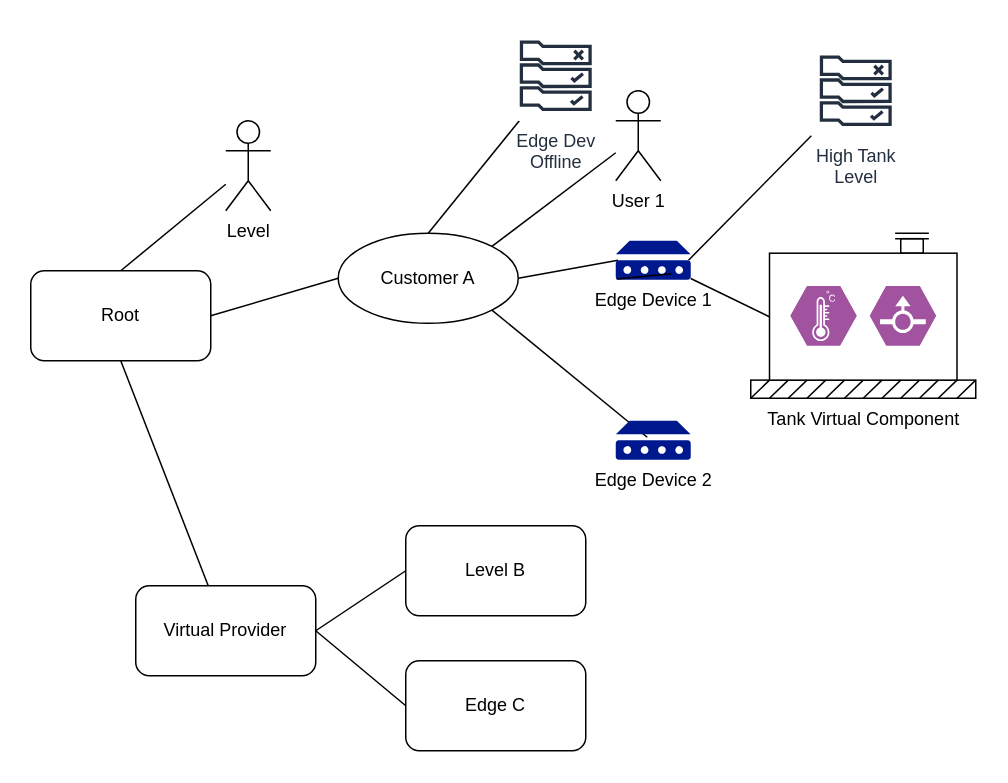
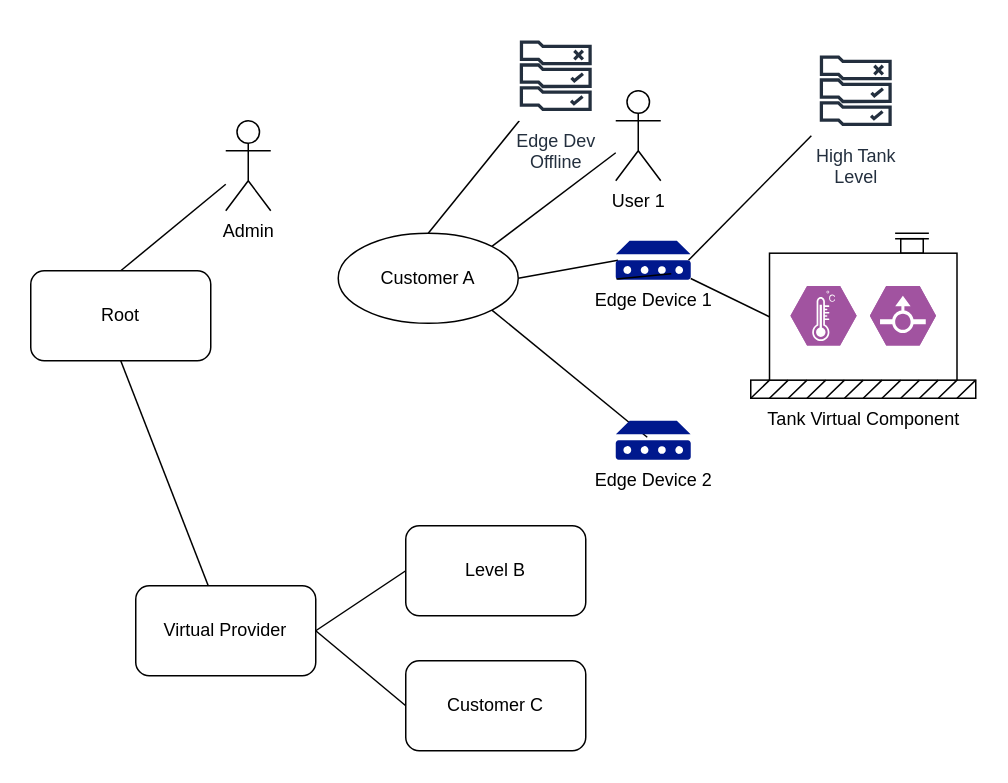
  <mxCell id="0" />
  <mxCell id="1" parent="0" />
  <mxCell id="2" style="rounded=0;orthogonalLoop=1;jettySize=auto;html=1;exitX=0.5;exitY=0;exitDx=0;exitDy=0;endArrow=none;endFill=0;" parent="1" source="5" target="6" edge="1"><mxGeometry relative="1" as="geometry"><mxPoint x="180" y="-40" as="targetPoint" /></mxGeometry></mxCell>
- <mxCell id="3" style="edgeStyle=none;rounded=0;orthogonalLoop=1;jettySize=auto;html=1;exitX=1;exitY=0.5;exitDx=0;exitDy=0;entryX=0;entryY=0.5;entryDx=0;entryDy=0;endArrow=none;endFill=0;" parent="1" source="5" target="10" edge="1"><mxGeometry relative="1" as="geometry" /></mxCell>
  <mxCell id="4" style="edgeStyle=none;rounded=0;orthogonalLoop=1;jettySize=auto;html=1;exitX=0.5;exitY=1;exitDx=0;exitDy=0;endArrow=none;endFill=0;" parent="1" source="5" target="23" edge="1"><mxGeometry relative="1" as="geometry" /></mxCell>
  <mxCell id="5" value="Root" style="rounded=1;whiteSpace=wrap;html=1;" parent="1" vertex="1"><mxGeometry x="20" y="180" width="120" height="60" as="geometry" /></mxCell>
- <mxCell id="6" value="Level" style="shape=umlActor;verticalLabelPosition=bottom;verticalAlign=top;html=1;outlineConnect=0;" parent="1" vertex="1"><mxGeometry x="150" y="80" width="30" height="60" as="geometry" /></mxCell>
+ <mxCell id="6" value="Admin" style="shape=umlActor;verticalLabelPosition=bottom;verticalAlign=top;html=1;outlineConnect=0;" parent="1" vertex="1"><mxGeometry x="150" y="80" width="30" height="60" as="geometry" /></mxCell>
  <mxCell id="7" style="edgeStyle=none;rounded=0;orthogonalLoop=1;jettySize=auto;html=1;exitX=1;exitY=0;exitDx=0;exitDy=0;endArrow=none;endFill=0;" parent="1" source="10" target="11" edge="1"><mxGeometry relative="1" as="geometry" /></mxCell>
  <mxCell id="8" style="edgeStyle=none;rounded=0;orthogonalLoop=1;jettySize=auto;html=1;exitX=1;exitY=0.5;exitDx=0;exitDy=0;entryX=0.03;entryY=0.5;entryDx=0;entryDy=0;endArrow=none;endFill=0;entryPerimeter=0;" parent="1" source="10" target="15" edge="1"><mxGeometry relative="1" as="geometry"><mxPoint x="390" y="150" as="targetPoint" /></mxGeometry></mxCell>
  <mxCell id="9" style="edgeStyle=none;rounded=0;orthogonalLoop=1;jettySize=auto;html=1;exitX=1;exitY=1;exitDx=0;exitDy=0;entryX=0.42;entryY=0.423;entryDx=0;entryDy=0;entryPerimeter=0;endArrow=none;endFill=0;" parent="1" source="10" target="24" edge="1"><mxGeometry relative="1" as="geometry" /></mxCell>
  <mxCell id="10" value="Customer A" style="ellipse;whiteSpace=wrap;html=1;" parent="1" vertex="1"><mxGeometry x="225" y="155" width="120" height="60" as="geometry" /></mxCell>
  <mxCell id="11" value="User 1" style="shape=umlActor;verticalLabelPosition=bottom;verticalAlign=top;html=1;outlineConnect=0;" parent="1" vertex="1"><mxGeometry x="410" y="60" width="30" height="60" as="geometry" /></mxCell>
  <mxCell id="12" value="High Tank&lt;br&gt;Level" style="outlineConnect=0;fontColor=#232F3E;gradientColor=none;strokeColor=#232F3E;fillColor=#ffffff;dashed=0;verticalLabelPosition=bottom;verticalAlign=top;align=center;html=1;fontSize=12;fontStyle=0;aspect=fixed;shape=mxgraph.aws4.resourceIcon;resIcon=mxgraph.aws4.rule_2;" parent="1" vertex="1"><mxGeometry x="540" y="30" width="60" height="60" as="geometry" /></mxCell>
  <mxCell id="13" style="edgeStyle=none;rounded=0;orthogonalLoop=1;jettySize=auto;html=1;exitX=0.97;exitY=0.5;exitDx=0;exitDy=0;exitPerimeter=0;endArrow=none;endFill=0;" parent="1" source="15" target="12" edge="1"><mxGeometry relative="1" as="geometry" /></mxCell>
  <mxCell id="14" style="edgeStyle=none;rounded=0;orthogonalLoop=1;jettySize=auto;html=1;entryX=0.087;entryY=0.509;entryDx=0;entryDy=0;entryPerimeter=0;endArrow=none;endFill=0;" parent="1" source="15" target="17" edge="1"><mxGeometry relative="1" as="geometry" /></mxCell>
  <mxCell id="15" value="Edge Device 1" style="aspect=fixed;pointerEvents=1;shadow=0;dashed=0;html=1;strokeColor=none;labelPosition=center;verticalLabelPosition=bottom;verticalAlign=top;align=center;fillColor=#00188D;shape=mxgraph.mscae.enterprise.device" parent="1" vertex="1"><mxGeometry x="410" y="160" width="50" height="26" as="geometry" /></mxCell>
  <mxCell id="16" style="edgeStyle=none;rounded=0;orthogonalLoop=1;jettySize=auto;html=1;exitX=0.01;exitY=0.98;exitDx=0;exitDy=0;exitPerimeter=0;entryX=0.74;entryY=0.846;entryDx=0;entryDy=0;entryPerimeter=0;endArrow=none;endFill=0;" parent="1" source="15" target="15" edge="1"><mxGeometry relative="1" as="geometry" /></mxCell>
  <mxCell id="17" value="Tank Virtual Component" style="shape=mxgraph.pid.vessels.tank_(concrete_base);html=1;align=center;verticalLabelPosition=bottom;verticalAlign=top;dashed=0;container=1;" parent="1" vertex="1"><mxGeometry x="500" y="155" width="150" height="110" as="geometry" /></mxCell>
  <mxCell id="18" value="" style="verticalLabelPosition=bottom;html=1;fillColor=#A153A0;strokeColor=#ffffff;verticalAlign=top;align=center;points=[[0,0.5,0],[0.125,0.25,0],[0.25,0,0],[0.5,0,0],[0.75,0,0],[0.875,0.25,0],[1,0.5,0],[0.875,0.75,0],[0.75,1,0],[0.5,1,0],[0.125,0.75,0]];pointerEvents=1;shape=mxgraph.cisco_safe.compositeIcon;bgIcon=mxgraph.cisco_safe.design.blank_device;resIcon=mxgraph.cisco_safe.design.sensor;" parent="17" vertex="1"><mxGeometry x="26.471" y="35.2" width="44.118" height="39.6" as="geometry" /></mxCell>
  <mxCell id="19" value="" style="verticalLabelPosition=bottom;html=1;fillColor=#A153A0;strokeColor=#ffffff;verticalAlign=top;align=center;points=[[0,0.5,0],[0.125,0.25,0],[0.25,0,0],[0.5,0,0],[0.75,0,0],[0.875,0.25,0],[1,0.5,0],[0.875,0.75,0],[0.75,1,0],[0.5,1,0],[0.125,0.75,0]];pointerEvents=1;shape=mxgraph.cisco_safe.compositeIcon;bgIcon=mxgraph.cisco_safe.design.blank_device;resIcon=mxgraph.cisco_safe.design.flow_sensor;" parent="17" vertex="1"><mxGeometry x="79.412" y="35.2" width="44.118" height="39.6" as="geometry" /></mxCell>
  <mxCell id="20" style="edgeStyle=none;rounded=0;orthogonalLoop=1;jettySize=auto;html=1;entryX=0.5;entryY=0;entryDx=0;entryDy=0;endArrow=none;endFill=0;" parent="1" source="21" target="10" edge="1"><mxGeometry relative="1" as="geometry" /></mxCell>
  <mxCell id="21" value="Edge Dev&lt;br&gt;Offline" style="outlineConnect=0;fontColor=#232F3E;gradientColor=none;strokeColor=#232F3E;fillColor=#ffffff;dashed=0;verticalLabelPosition=bottom;verticalAlign=top;align=center;html=1;fontSize=12;fontStyle=0;aspect=fixed;shape=mxgraph.aws4.resourceIcon;resIcon=mxgraph.aws4.rule_2;" parent="1" vertex="1"><mxGeometry x="340" y="20" width="60" height="60" as="geometry" /></mxCell>
  <mxCell id="22" style="rounded=0;orthogonalLoop=1;jettySize=auto;html=1;entryX=0;entryY=0.5;entryDx=0;entryDy=0;endArrow=none;endFill=0;exitX=1;exitY=0.5;exitDx=0;exitDy=0;" edge="1" parent="1" source="23" target="25"><mxGeometry relative="1" as="geometry" /></mxCell>
  <mxCell id="23" value="Virtual Provider" style="rounded=1;whiteSpace=wrap;html=1;" parent="1" vertex="1"><mxGeometry x="90" y="390" width="120" height="60" as="geometry" /></mxCell>
  <mxCell id="24" value="Edge Device 2" style="aspect=fixed;pointerEvents=1;shadow=0;dashed=0;html=1;strokeColor=none;labelPosition=center;verticalLabelPosition=bottom;verticalAlign=top;align=center;fillColor=#00188D;shape=mxgraph.mscae.enterprise.device" parent="1" vertex="1"><mxGeometry x="410" y="280" width="50" height="26" as="geometry" /></mxCell>
  <mxCell id="25" value="Level B" style="rounded=1;whiteSpace=wrap;html=1;" vertex="1" parent="1"><mxGeometry x="270" y="350" width="120" height="60" as="geometry" /></mxCell>
  <mxCell id="26" style="edgeStyle=none;rounded=0;orthogonalLoop=1;jettySize=auto;html=1;exitX=0;exitY=0.5;exitDx=0;exitDy=0;endArrow=none;endFill=0;entryX=1;entryY=0.5;entryDx=0;entryDy=0;" edge="1" parent="1" source="27" target="23"><mxGeometry relative="1" as="geometry"><mxPoint x="210" y="440" as="targetPoint" /></mxGeometry></mxCell>
- <mxCell id="27" value="Edge C" style="rounded=1;whiteSpace=wrap;html=1;" vertex="1" parent="1"><mxGeometry x="270" y="440" width="120" height="60" as="geometry" /></mxCell>
+ <mxCell id="27" value="Customer C" style="rounded=1;whiteSpace=wrap;html=1;" vertex="1" parent="1"><mxGeometry x="270" y="440" width="120" height="60" as="geometry" /></mxCell>
